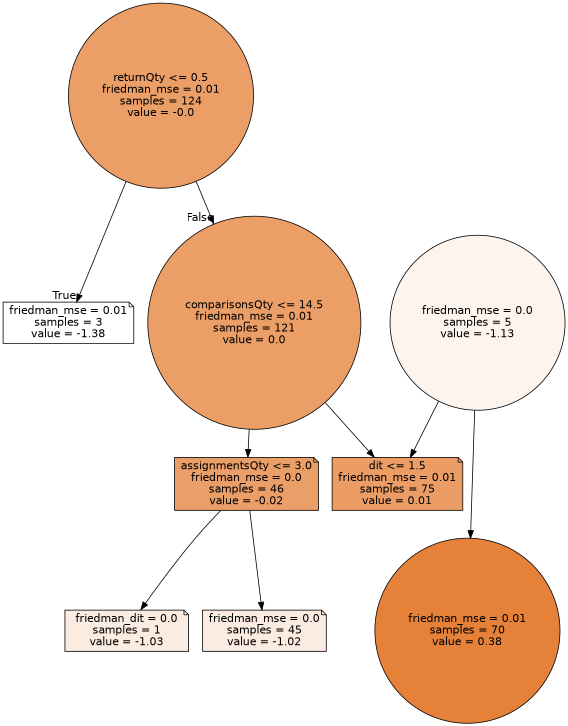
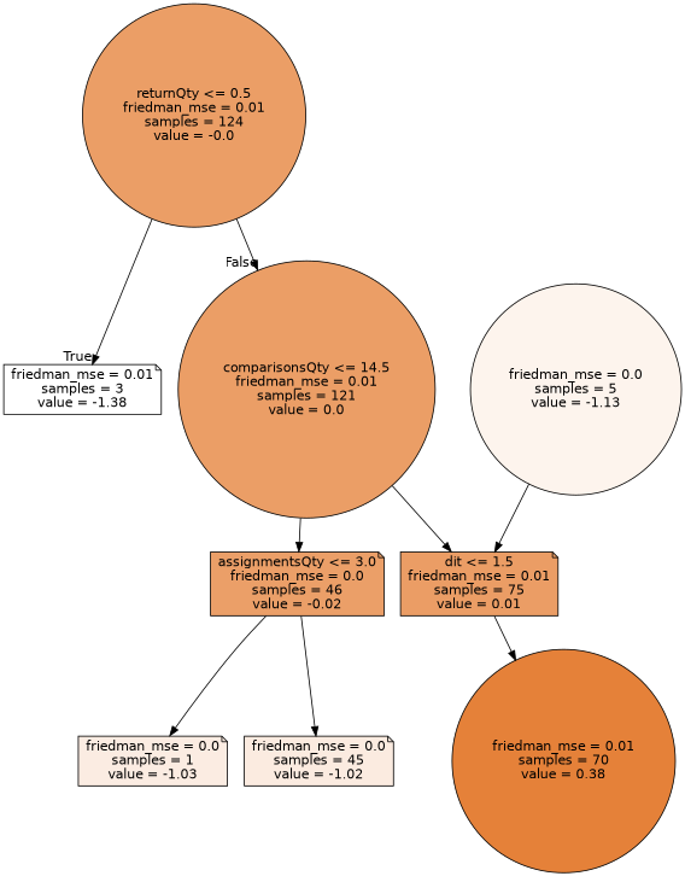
  digraph {
    node [color=black fillcolor="#eb9e66" fontname=helvetica shape=note style="filled, rounded"]
    edge [fontname=helvetica]
    n1 [label="returnQty <= 0.5\nfriedman_mse = 0.01\nsamples = 124\nvalue = -0.0" shape=circle]
    n2 [fillcolor="#ffffff" label="friedman_mse = 0.01\nsamples = 3\nvalue = -1.38"]
    n3 [label="comparisonsQty <= 14.5\nfriedman_mse = 0.01\nsamples = 121\nvalue = 0.0" shape=circle]
    n4 [fillcolor="#eb9f68" label="assignmentsQty <= 3.0\nfriedman_mse = 0.0\nsamples = 46\nvalue = -0.02"]
    n5 [fillcolor="#eb9d65" label="dit <= 1.5\nfriedman_mse = 0.01\nsamples = 75\nvalue = 0.01"]
-   n6 [fillcolor="#fbece2" label="friedman_dit = 0.0\nsamples = 1\nvalue = -1.03"]
+   n6 [fillcolor="#fbece2" label="friedman_mse = 0.0\nsamples = 1\nvalue = -1.03"]
    n7 [fillcolor="#fbebe0" label="friedman_mse = 0.0\nsamples = 45\nvalue = -1.02"]
    n8 [fillcolor="#e58139" label="friedman_mse = 0.01\nsamples = 70\nvalue = 0.38" shape=circle]
    n9 [fillcolor="#fdf4ed" label="friedman_mse = 0.0\nsamples = 5\nvalue = -1.13" shape=circle]
    n1 -> n2 [headlabel=True labelangle=45 labeldistance=2.5]
    n1 -> n3 [headlabel=False labelangle=-45 labeldistance=2.5]
    n3 -> n4
    n3 -> n5
    n4 -> n6
    n4 -> n7
-   n9 -> n8
+   n5 -> n8
    n9 -> n5
  }
